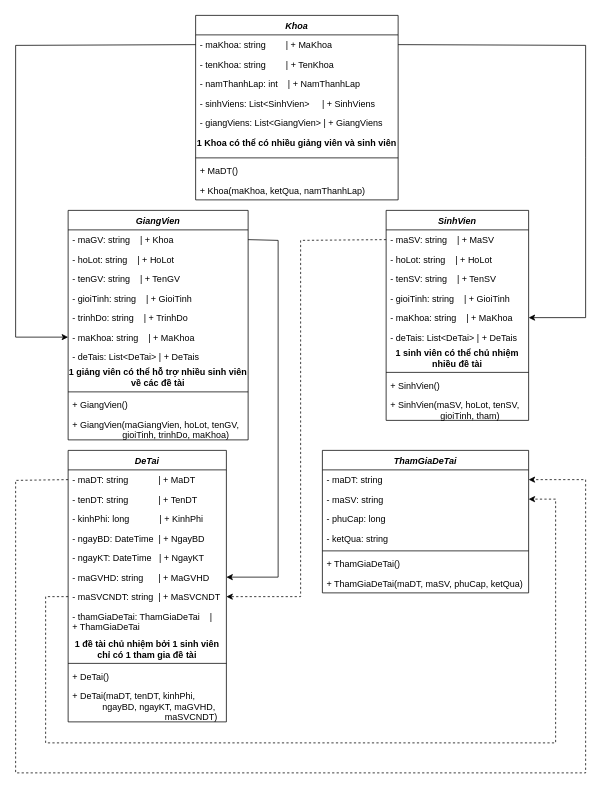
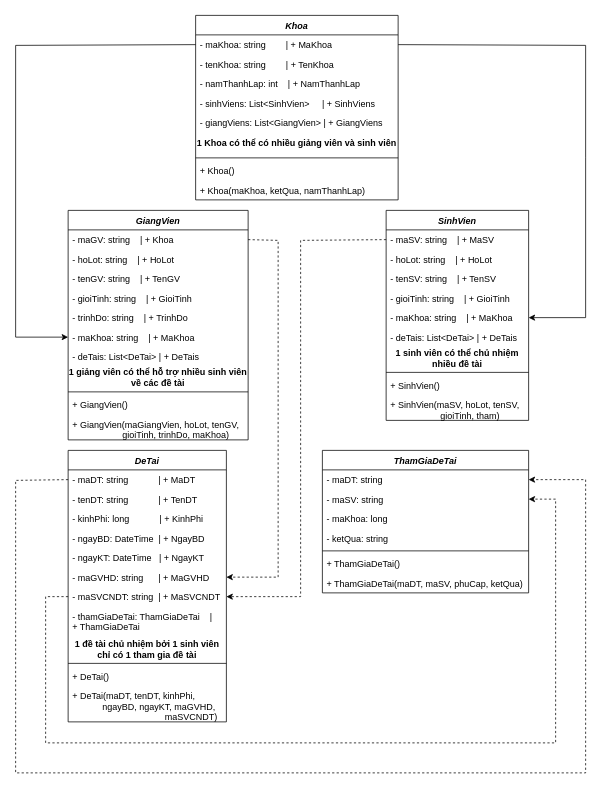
  <mxCell id="0" />
  <mxCell id="1" parent="0" />
  <mxCell id="2" value="Khoa" style="swimlane;fontStyle=3;align=center;verticalAlign=top;childLayout=stackLayout;horizontal=1;startSize=26;horizontalStack=0;resizeParent=1;resizeLast=0;collapsible=1;marginBottom=0;rounded=0;shadow=0;strokeWidth=1;" parent="1" vertex="1"><mxGeometry x="260" y="20" width="270" height="246" as="geometry"><mxRectangle x="200" y="90" width="160" height="26" as="alternateBounds" /></mxGeometry></mxCell>
  <mxCell id="3" value="- maKhoa: string        | + MaKhoa" style="text;align=left;verticalAlign=top;spacingLeft=4;spacingRight=4;overflow=hidden;rotatable=0;points=[[0,0.5],[1,0.5]];portConstraint=eastwest;" parent="2" vertex="1"><mxGeometry y="26" width="270" height="26" as="geometry" /></mxCell>
  <mxCell id="4" value="- tenKhoa: string        | + TenKhoa" style="text;align=left;verticalAlign=top;spacingLeft=4;spacingRight=4;overflow=hidden;rotatable=0;points=[[0,0.5],[1,0.5]];portConstraint=eastwest;rounded=0;shadow=0;html=0;" parent="2" vertex="1"><mxGeometry y="52" width="270" height="26" as="geometry" /></mxCell>
  <mxCell id="5" value="- namThanhLap: int    | + NamThanhLap" style="text;align=left;verticalAlign=top;spacingLeft=4;spacingRight=4;overflow=hidden;rotatable=0;points=[[0,0.5],[1,0.5]];portConstraint=eastwest;rounded=0;shadow=0;html=0;" parent="2" vertex="1"><mxGeometry y="78" width="270" height="26" as="geometry" /></mxCell>
  <mxCell id="6" value="- sinhViens: List&lt;SinhVien&gt;     | + SinhViens" style="text;align=left;verticalAlign=top;spacingLeft=4;spacingRight=4;overflow=hidden;rotatable=0;points=[[0,0.5],[1,0.5]];portConstraint=eastwest;rounded=0;shadow=0;html=0;" parent="2" vertex="1"><mxGeometry y="104" width="270" height="26" as="geometry" /></mxCell>
  <mxCell id="7" value="- giangViens: List&lt;GiangVien&gt; | + GiangViens" style="text;align=left;verticalAlign=top;spacingLeft=4;spacingRight=4;overflow=hidden;rotatable=0;points=[[0,0.5],[1,0.5]];portConstraint=eastwest;rounded=0;shadow=0;html=0;" parent="2" vertex="1"><mxGeometry y="130" width="270" height="26" as="geometry" /></mxCell>
  <mxCell id="8" value="&lt;b&gt;1 Khoa có thể có nhiều giảng viên và sinh viên&lt;/b&gt;" style="text;html=1;strokeColor=none;fillColor=none;align=center;verticalAlign=middle;whiteSpace=wrap;rounded=0;" parent="2" vertex="1"><mxGeometry y="156" width="270" height="30" as="geometry" /></mxCell>
  <mxCell id="9" value="" style="line;html=1;strokeWidth=1;align=left;verticalAlign=middle;spacingTop=-1;spacingLeft=3;spacingRight=3;rotatable=0;labelPosition=right;points=[];portConstraint=eastwest;" parent="2" vertex="1"><mxGeometry y="186" width="270" height="8" as="geometry" /></mxCell>
- <mxCell id="10" value="+ MaDT()" style="text;align=left;verticalAlign=top;spacingLeft=4;spacingRight=4;overflow=hidden;rotatable=0;points=[[0,0.5],[1,0.5]];portConstraint=eastwest;" parent="2" vertex="1"><mxGeometry y="194" width="270" height="26" as="geometry" /></mxCell>
+ <mxCell id="10" value="+ Khoa()" style="text;align=left;verticalAlign=top;spacingLeft=4;spacingRight=4;overflow=hidden;rotatable=0;points=[[0,0.5],[1,0.5]];portConstraint=eastwest;" parent="2" vertex="1"><mxGeometry y="194" width="270" height="26" as="geometry" /></mxCell>
  <mxCell id="11" value="+ Khoa(maKhoa, ketQua, namThanhLap)" style="text;align=left;verticalAlign=top;spacingLeft=4;spacingRight=4;overflow=hidden;rotatable=0;points=[[0,0.5],[1,0.5]];portConstraint=eastwest;" parent="2" vertex="1"><mxGeometry y="220" width="270" height="26" as="geometry" /></mxCell>
  <mxCell id="12" value="GiangVien" style="swimlane;fontStyle=3;align=center;verticalAlign=top;childLayout=stackLayout;horizontal=1;startSize=26;horizontalStack=0;resizeParent=1;resizeLast=0;collapsible=1;marginBottom=0;rounded=0;shadow=0;strokeWidth=1;" parent="1" vertex="1"><mxGeometry x="90" y="280" width="240" height="306" as="geometry"><mxRectangle x="200" y="90" width="160" height="26" as="alternateBounds" /></mxGeometry></mxCell>
  <mxCell id="13" value="- maGV: string    | + Khoa" style="text;align=left;verticalAlign=top;spacingLeft=4;spacingRight=4;overflow=hidden;rotatable=0;points=[[0,0.5],[1,0.5]];portConstraint=eastwest;" parent="12" vertex="1"><mxGeometry y="26" width="240" height="26" as="geometry" /></mxCell>
  <mxCell id="14" value="- hoLot: string    | + HoLot" style="text;align=left;verticalAlign=top;spacingLeft=4;spacingRight=4;overflow=hidden;rotatable=0;points=[[0,0.5],[1,0.5]];portConstraint=eastwest;rounded=0;shadow=0;html=0;" parent="12" vertex="1"><mxGeometry y="52" width="240" height="26" as="geometry" /></mxCell>
  <mxCell id="15" value="- tenGV: string    | + TenGV" style="text;align=left;verticalAlign=top;spacingLeft=4;spacingRight=4;overflow=hidden;rotatable=0;points=[[0,0.5],[1,0.5]];portConstraint=eastwest;rounded=0;shadow=0;html=0;" parent="12" vertex="1"><mxGeometry y="78" width="240" height="26" as="geometry" /></mxCell>
  <mxCell id="16" value="- gioiTinh: string    | + GioiTinh" style="text;align=left;verticalAlign=top;spacingLeft=4;spacingRight=4;overflow=hidden;rotatable=0;points=[[0,0.5],[1,0.5]];portConstraint=eastwest;rounded=0;shadow=0;html=0;" parent="12" vertex="1"><mxGeometry y="104" width="240" height="26" as="geometry" /></mxCell>
  <mxCell id="17" value="- trinhDo: string    | + TrinhDo" style="text;align=left;verticalAlign=top;spacingLeft=4;spacingRight=4;overflow=hidden;rotatable=0;points=[[0,0.5],[1,0.5]];portConstraint=eastwest;rounded=0;shadow=0;html=0;" parent="12" vertex="1"><mxGeometry y="130" width="240" height="26" as="geometry" /></mxCell>
  <mxCell id="18" value="- maKhoa: string    | + MaKhoa" style="text;align=left;verticalAlign=top;spacingLeft=4;spacingRight=4;overflow=hidden;rotatable=0;points=[[0,0.5],[1,0.5]];portConstraint=eastwest;rounded=0;shadow=0;html=0;" parent="12" vertex="1"><mxGeometry y="156" width="240" height="26" as="geometry" /></mxCell>
  <mxCell id="19" value="- deTais: List&lt;DeTai&gt; | + DeTais" style="text;align=left;verticalAlign=top;spacingLeft=4;spacingRight=4;overflow=hidden;rotatable=0;points=[[0,0.5],[1,0.5]];portConstraint=eastwest;rounded=0;shadow=0;html=0;" parent="12" vertex="1"><mxGeometry y="182" width="240" height="26" as="geometry" /></mxCell>
  <mxCell id="20" value="&lt;b&gt;1 giảng viên có thể hỗ trợ nhiều sinh viên về các đề tài&lt;/b&gt;" style="text;html=1;strokeColor=none;fillColor=none;align=center;verticalAlign=middle;whiteSpace=wrap;rounded=0;" parent="12" vertex="1"><mxGeometry y="208" width="240" height="30" as="geometry" /></mxCell>
  <mxCell id="21" value="" style="line;html=1;strokeWidth=1;align=left;verticalAlign=middle;spacingTop=-1;spacingLeft=3;spacingRight=3;rotatable=0;labelPosition=right;points=[];portConstraint=eastwest;" parent="12" vertex="1"><mxGeometry y="238" width="240" height="8" as="geometry" /></mxCell>
  <mxCell id="22" value="+ GiangVien()" style="text;align=left;verticalAlign=top;spacingLeft=4;spacingRight=4;overflow=hidden;rotatable=0;points=[[0,0.5],[1,0.5]];portConstraint=eastwest;" parent="12" vertex="1"><mxGeometry y="246" width="240" height="26" as="geometry" /></mxCell>
  <mxCell id="23" value="+ GiangVien(maGiangVien, hoLot, tenGV,&#10;                    gioiTinh, trinhDo, maKhoa)" style="text;align=left;verticalAlign=top;spacingLeft=4;spacingRight=4;overflow=hidden;rotatable=0;points=[[0,0.5],[1,0.5]];portConstraint=eastwest;rounded=0;shadow=0;html=0;" parent="12" vertex="1"><mxGeometry y="272" width="240" height="34" as="geometry" /></mxCell>
  <mxCell id="24" value="SinhVien" style="swimlane;fontStyle=3;align=center;verticalAlign=top;childLayout=stackLayout;horizontal=1;startSize=26;horizontalStack=0;resizeParent=1;resizeLast=0;collapsible=1;marginBottom=0;rounded=0;shadow=0;strokeWidth=1;" parent="1" vertex="1"><mxGeometry x="514" y="280" width="190" height="280" as="geometry"><mxRectangle x="200" y="90" width="160" height="26" as="alternateBounds" /></mxGeometry></mxCell>
  <mxCell id="25" value="- maSV: string    | + MaSV" style="text;align=left;verticalAlign=top;spacingLeft=4;spacingRight=4;overflow=hidden;rotatable=0;points=[[0,0.5],[1,0.5]];portConstraint=eastwest;" parent="24" vertex="1"><mxGeometry y="26" width="190" height="26" as="geometry" /></mxCell>
  <mxCell id="26" value="- hoLot: string    | + HoLot" style="text;align=left;verticalAlign=top;spacingLeft=4;spacingRight=4;overflow=hidden;rotatable=0;points=[[0,0.5],[1,0.5]];portConstraint=eastwest;rounded=0;shadow=0;html=0;" parent="24" vertex="1"><mxGeometry y="52" width="190" height="26" as="geometry" /></mxCell>
  <mxCell id="27" value="- tenSV: string    | + TenSV" style="text;align=left;verticalAlign=top;spacingLeft=4;spacingRight=4;overflow=hidden;rotatable=0;points=[[0,0.5],[1,0.5]];portConstraint=eastwest;rounded=0;shadow=0;html=0;" parent="24" vertex="1"><mxGeometry y="78" width="190" height="26" as="geometry" /></mxCell>
  <mxCell id="28" value="- gioiTinh: string    | + GioiTinh" style="text;align=left;verticalAlign=top;spacingLeft=4;spacingRight=4;overflow=hidden;rotatable=0;points=[[0,0.5],[1,0.5]];portConstraint=eastwest;rounded=0;shadow=0;html=0;" parent="24" vertex="1"><mxGeometry y="104" width="190" height="26" as="geometry" /></mxCell>
  <mxCell id="29" value="- maKhoa: string    | + MaKhoa" style="text;align=left;verticalAlign=top;spacingLeft=4;spacingRight=4;overflow=hidden;rotatable=0;points=[[0,0.5],[1,0.5]];portConstraint=eastwest;rounded=0;shadow=0;html=0;" parent="24" vertex="1"><mxGeometry y="130" width="190" height="26" as="geometry" /></mxCell>
  <mxCell id="30" value="- deTais: List&lt;DeTai&gt; | + DeTais" style="text;align=left;verticalAlign=top;spacingLeft=4;spacingRight=4;overflow=hidden;rotatable=0;points=[[0,0.5],[1,0.5]];portConstraint=eastwest;rounded=0;shadow=0;html=0;" parent="24" vertex="1"><mxGeometry y="156" width="190" height="26" as="geometry" /></mxCell>
  <mxCell id="31" value="&lt;b&gt;1 sinh viên có thể chủ nhiệm nhiều đề tài&lt;/b&gt;" style="text;html=1;strokeColor=none;fillColor=none;align=center;verticalAlign=middle;whiteSpace=wrap;rounded=0;" parent="24" vertex="1"><mxGeometry y="182" width="190" height="30" as="geometry" /></mxCell>
  <mxCell id="32" value="" style="line;html=1;strokeWidth=1;align=left;verticalAlign=middle;spacingTop=-1;spacingLeft=3;spacingRight=3;rotatable=0;labelPosition=right;points=[];portConstraint=eastwest;" parent="24" vertex="1"><mxGeometry y="212" width="190" height="8" as="geometry" /></mxCell>
  <mxCell id="33" value="+ SinhVien()" style="text;align=left;verticalAlign=top;spacingLeft=4;spacingRight=4;overflow=hidden;rotatable=0;points=[[0,0.5],[1,0.5]];portConstraint=eastwest;" parent="24" vertex="1"><mxGeometry y="220" width="190" height="26" as="geometry" /></mxCell>
  <mxCell id="34" value="+ SinhVien(maSV, hoLot, tenSV,&#10;                    gioiTinh, tham)" style="text;align=left;verticalAlign=top;spacingLeft=4;spacingRight=4;overflow=hidden;rotatable=0;points=[[0,0.5],[1,0.5]];portConstraint=eastwest;rounded=0;shadow=0;html=0;" parent="24" vertex="1"><mxGeometry y="246" width="190" height="34" as="geometry" /></mxCell>
  <mxCell id="35" value="" style="endArrow=classic;html=1;rounded=0;exitX=0;exitY=0.5;exitDx=0;exitDy=0;entryX=0;entryY=0.5;entryDx=0;entryDy=0;" parent="1" source="3" target="18" edge="1"><mxGeometry width="50" height="50" relative="1" as="geometry"><mxPoint x="370" y="290" as="sourcePoint" /><mxPoint x="420" y="240" as="targetPoint" /><Array as="points"><mxPoint x="20" y="60" /><mxPoint x="20" y="449" /></Array></mxGeometry></mxCell>
  <mxCell id="36" value="" style="endArrow=classic;html=1;rounded=0;entryX=1;entryY=0.5;entryDx=0;entryDy=0;exitX=1;exitY=0.5;exitDx=0;exitDy=0;" parent="1" source="3" target="29" edge="1"><mxGeometry width="50" height="50" relative="1" as="geometry"><mxPoint x="130" y="200" as="sourcePoint" /><mxPoint x="420" y="240" as="targetPoint" /><Array as="points"><mxPoint x="780" y="60" /><mxPoint x="780" y="210" /><mxPoint x="780" y="423" /></Array></mxGeometry></mxCell>
  <mxCell id="37" value="DeTai" style="swimlane;fontStyle=3;align=center;verticalAlign=top;childLayout=stackLayout;horizontal=1;startSize=26;horizontalStack=0;resizeParent=1;resizeLast=0;collapsible=1;marginBottom=0;rounded=0;shadow=0;strokeWidth=1;" parent="1" vertex="1"><mxGeometry x="90" y="600" width="211" height="362" as="geometry"><mxRectangle x="200" y="90" width="160" height="26" as="alternateBounds" /></mxGeometry></mxCell>
  <mxCell id="38" value="- maDT: string            | + MaDT" style="text;align=left;verticalAlign=top;spacingLeft=4;spacingRight=4;overflow=hidden;rotatable=0;points=[[0,0.5],[1,0.5]];portConstraint=eastwest;" parent="37" vertex="1"><mxGeometry y="26" width="211" height="26" as="geometry" /></mxCell>
  <mxCell id="39" value="- tenDT: string            | + TenDT" style="text;align=left;verticalAlign=top;spacingLeft=4;spacingRight=4;overflow=hidden;rotatable=0;points=[[0,0.5],[1,0.5]];portConstraint=eastwest;rounded=0;shadow=0;html=0;" parent="37" vertex="1"><mxGeometry y="52" width="211" height="26" as="geometry" /></mxCell>
  <mxCell id="40" value="- kinhPhi: long            | + KinhPhi" style="text;align=left;verticalAlign=top;spacingLeft=4;spacingRight=4;overflow=hidden;rotatable=0;points=[[0,0.5],[1,0.5]];portConstraint=eastwest;rounded=0;shadow=0;html=0;" parent="37" vertex="1"><mxGeometry y="78" width="211" height="26" as="geometry" /></mxCell>
  <mxCell id="41" value="- ngayBD: DateTime  | + NgayBD" style="text;align=left;verticalAlign=top;spacingLeft=4;spacingRight=4;overflow=hidden;rotatable=0;points=[[0,0.5],[1,0.5]];portConstraint=eastwest;rounded=0;shadow=0;html=0;" parent="37" vertex="1"><mxGeometry y="104" width="211" height="26" as="geometry" /></mxCell>
  <mxCell id="42" value="- ngayKT: DateTime   | + NgayKT" style="text;align=left;verticalAlign=top;spacingLeft=4;spacingRight=4;overflow=hidden;rotatable=0;points=[[0,0.5],[1,0.5]];portConstraint=eastwest;rounded=0;shadow=0;html=0;" parent="37" vertex="1"><mxGeometry y="130" width="211" height="26" as="geometry" /></mxCell>
  <mxCell id="43" value="- maGVHD: string      | + MaGVHD" style="text;align=left;verticalAlign=top;spacingLeft=4;spacingRight=4;overflow=hidden;rotatable=0;points=[[0,0.5],[1,0.5]];portConstraint=eastwest;rounded=0;shadow=0;html=0;" parent="37" vertex="1"><mxGeometry y="156" width="211" height="26" as="geometry" /></mxCell>
  <mxCell id="44" value="- maSVCNDT: string  | + MaSVCNDT" style="text;align=left;verticalAlign=top;spacingLeft=4;spacingRight=4;overflow=hidden;rotatable=0;points=[[0,0.5],[1,0.5]];portConstraint=eastwest;rounded=0;shadow=0;html=0;" parent="37" vertex="1"><mxGeometry y="182" width="211" height="26" as="geometry" /></mxCell>
  <mxCell id="45" value="- thamGiaDeTai: ThamGiaDeTai    |&#10;+ ThamGiaDeTai&#10;" style="text;align=left;verticalAlign=top;spacingLeft=4;spacingRight=4;overflow=hidden;rotatable=0;points=[[0,0.5],[1,0.5]];portConstraint=eastwest;rounded=0;shadow=0;html=0;" parent="37" vertex="1"><mxGeometry y="208" width="211" height="42" as="geometry" /></mxCell>
  <mxCell id="46" value="&lt;b&gt;1 đề tài chủ nhiệm bởi 1 sinh viên chỉ có 1 tham gia đề tài&lt;/b&gt;" style="text;html=1;strokeColor=none;fillColor=none;align=center;verticalAlign=middle;whiteSpace=wrap;rounded=0;" parent="37" vertex="1"><mxGeometry y="250" width="211" height="30" as="geometry" /></mxCell>
  <mxCell id="47" value="" style="line;html=1;strokeWidth=1;align=left;verticalAlign=middle;spacingTop=-1;spacingLeft=3;spacingRight=3;rotatable=0;labelPosition=right;points=[];portConstraint=eastwest;" parent="37" vertex="1"><mxGeometry y="280" width="211" height="8" as="geometry" /></mxCell>
  <mxCell id="48" value="+ DeTai()" style="text;align=left;verticalAlign=top;spacingLeft=4;spacingRight=4;overflow=hidden;rotatable=0;points=[[0,0.5],[1,0.5]];portConstraint=eastwest;" parent="37" vertex="1"><mxGeometry y="288" width="211" height="26" as="geometry" /></mxCell>
  <mxCell id="49" value="+ DeTai(maDT, tenDT, kinhPhi,&#10;            ngayBD, ngayKT, maGVHD,&#10;                                     maSVCNDT)" style="text;align=left;verticalAlign=top;spacingLeft=4;spacingRight=4;overflow=hidden;rotatable=0;points=[[0,0.5],[1,0.5]];portConstraint=eastwest;rounded=0;shadow=0;html=0;" parent="37" vertex="1"><mxGeometry y="314" width="211" height="48" as="geometry" /></mxCell>
- <mxCell id="50" value="" style="endArrow=classic;html=1;rounded=0;exitX=1;exitY=0.5;exitDx=0;exitDy=0;entryX=1;entryY=0.5;entryDx=0;entryDy=0;" parent="1" source="13" target="43" edge="1"><mxGeometry width="50" height="50" relative="1" as="geometry"><mxPoint x="370" y="530" as="sourcePoint" /><mxPoint x="260" y="720" as="targetPoint" /><Array as="points"><mxPoint x="370" y="320" /><mxPoint x="370" y="769" /></Array></mxGeometry></mxCell>
+ <mxCell id="50" value="" style="endArrow=classic;html=1;rounded=0;exitX=1;exitY=0.5;exitDx=0;exitDy=0;entryX=1;entryY=0.5;entryDx=0;entryDy=0;dashed=1;" parent="1" source="13" target="43" edge="1"><mxGeometry width="50" height="50" relative="1" as="geometry"><mxPoint x="370" y="530" as="sourcePoint" /><mxPoint x="260" y="720" as="targetPoint" /><Array as="points"><mxPoint x="370" y="320" /><mxPoint x="370" y="769" /></Array></mxGeometry></mxCell>
  <mxCell id="51" value="" style="endArrow=classic;html=1;rounded=0;exitX=0;exitY=0.5;exitDx=0;exitDy=0;entryX=1;entryY=0.5;entryDx=0;entryDy=0;dashed=1;" parent="1" source="25" target="44" edge="1"><mxGeometry width="50" height="50" relative="1" as="geometry"><mxPoint x="370" y="430" as="sourcePoint" /><mxPoint x="540" y="750" as="targetPoint" /><Array as="points"><mxPoint x="400" y="320" /><mxPoint x="400" y="795" /></Array></mxGeometry></mxCell>
  <mxCell id="52" value="ThamGiaDeTai" style="swimlane;fontStyle=3;align=center;verticalAlign=top;childLayout=stackLayout;horizontal=1;startSize=26;horizontalStack=0;resizeParent=1;resizeLast=0;collapsible=1;marginBottom=0;rounded=0;shadow=0;strokeWidth=1;" parent="1" vertex="1"><mxGeometry x="429" y="600" width="275" height="190" as="geometry"><mxRectangle x="200" y="90" width="160" height="26" as="alternateBounds" /></mxGeometry></mxCell>
  <mxCell id="53" value="- maDT: string" style="text;align=left;verticalAlign=top;spacingLeft=4;spacingRight=4;overflow=hidden;rotatable=0;points=[[0,0.5],[1,0.5]];portConstraint=eastwest;" parent="52" vertex="1"><mxGeometry y="26" width="275" height="26" as="geometry" /></mxCell>
  <mxCell id="54" value="- maSV: string" style="text;align=left;verticalAlign=top;spacingLeft=4;spacingRight=4;overflow=hidden;rotatable=0;points=[[0,0.5],[1,0.5]];portConstraint=eastwest;rounded=0;shadow=0;html=0;" parent="52" vertex="1"><mxGeometry y="52" width="275" height="26" as="geometry" /></mxCell>
- <mxCell id="55" value="- phuCap: long" style="text;align=left;verticalAlign=top;spacingLeft=4;spacingRight=4;overflow=hidden;rotatable=0;points=[[0,0.5],[1,0.5]];portConstraint=eastwest;rounded=0;shadow=0;html=0;" parent="52" vertex="1"><mxGeometry y="78" width="275" height="26" as="geometry" /></mxCell>
+ <mxCell id="55" value="- maKhoa: long" style="text;align=left;verticalAlign=top;spacingLeft=4;spacingRight=4;overflow=hidden;rotatable=0;points=[[0,0.5],[1,0.5]];portConstraint=eastwest;rounded=0;shadow=0;html=0;" parent="52" vertex="1"><mxGeometry y="78" width="275" height="26" as="geometry" /></mxCell>
  <mxCell id="56" value="- ketQua: string" style="text;align=left;verticalAlign=top;spacingLeft=4;spacingRight=4;overflow=hidden;rotatable=0;points=[[0,0.5],[1,0.5]];portConstraint=eastwest;rounded=0;shadow=0;html=0;" parent="52" vertex="1"><mxGeometry y="104" width="275" height="26" as="geometry" /></mxCell>
  <mxCell id="57" value="" style="line;html=1;strokeWidth=1;align=left;verticalAlign=middle;spacingTop=-1;spacingLeft=3;spacingRight=3;rotatable=0;labelPosition=right;points=[];portConstraint=eastwest;" parent="52" vertex="1"><mxGeometry y="130" width="275" height="8" as="geometry" /></mxCell>
  <mxCell id="58" value="+ ThamGiaDeTai()" style="text;align=left;verticalAlign=top;spacingLeft=4;spacingRight=4;overflow=hidden;rotatable=0;points=[[0,0.5],[1,0.5]];portConstraint=eastwest;" parent="52" vertex="1"><mxGeometry y="138" width="275" height="26" as="geometry" /></mxCell>
  <mxCell id="59" value="+ ThamGiaDeTai(maDT, maSV, phuCap, ketQua)" style="text;align=left;verticalAlign=top;spacingLeft=4;spacingRight=4;overflow=hidden;rotatable=0;points=[[0,0.5],[1,0.5]];portConstraint=eastwest;" parent="52" vertex="1"><mxGeometry y="164" width="275" height="26" as="geometry" /></mxCell>
  <mxCell id="60" value="" style="endArrow=classic;html=1;rounded=0;exitX=0;exitY=0.5;exitDx=0;exitDy=0;entryX=1;entryY=0.5;entryDx=0;entryDy=0;dashed=1;" parent="1" source="38" target="53" edge="1"><mxGeometry width="50" height="50" relative="1" as="geometry"><mxPoint x="370" y="720" as="sourcePoint" /><mxPoint x="420" y="670" as="targetPoint" /><Array as="points"><mxPoint x="20" y="640" /><mxPoint x="20" y="1030" /><mxPoint x="780" y="1030" /><mxPoint x="780" y="639" /></Array></mxGeometry></mxCell>
  <mxCell id="61" value="" style="endArrow=classic;html=1;rounded=0;exitX=0;exitY=0.5;exitDx=0;exitDy=0;entryX=1;entryY=0.5;entryDx=0;entryDy=0;dashed=1;" parent="1" source="44" target="54" edge="1"><mxGeometry width="50" height="50" relative="1" as="geometry"><mxPoint x="370" y="820" as="sourcePoint" /><mxPoint x="420" y="770" as="targetPoint" /><Array as="points"><mxPoint x="60" y="795" /><mxPoint x="60" y="990" /><mxPoint x="740" y="990" /><mxPoint x="740" y="665" /></Array></mxGeometry></mxCell>
